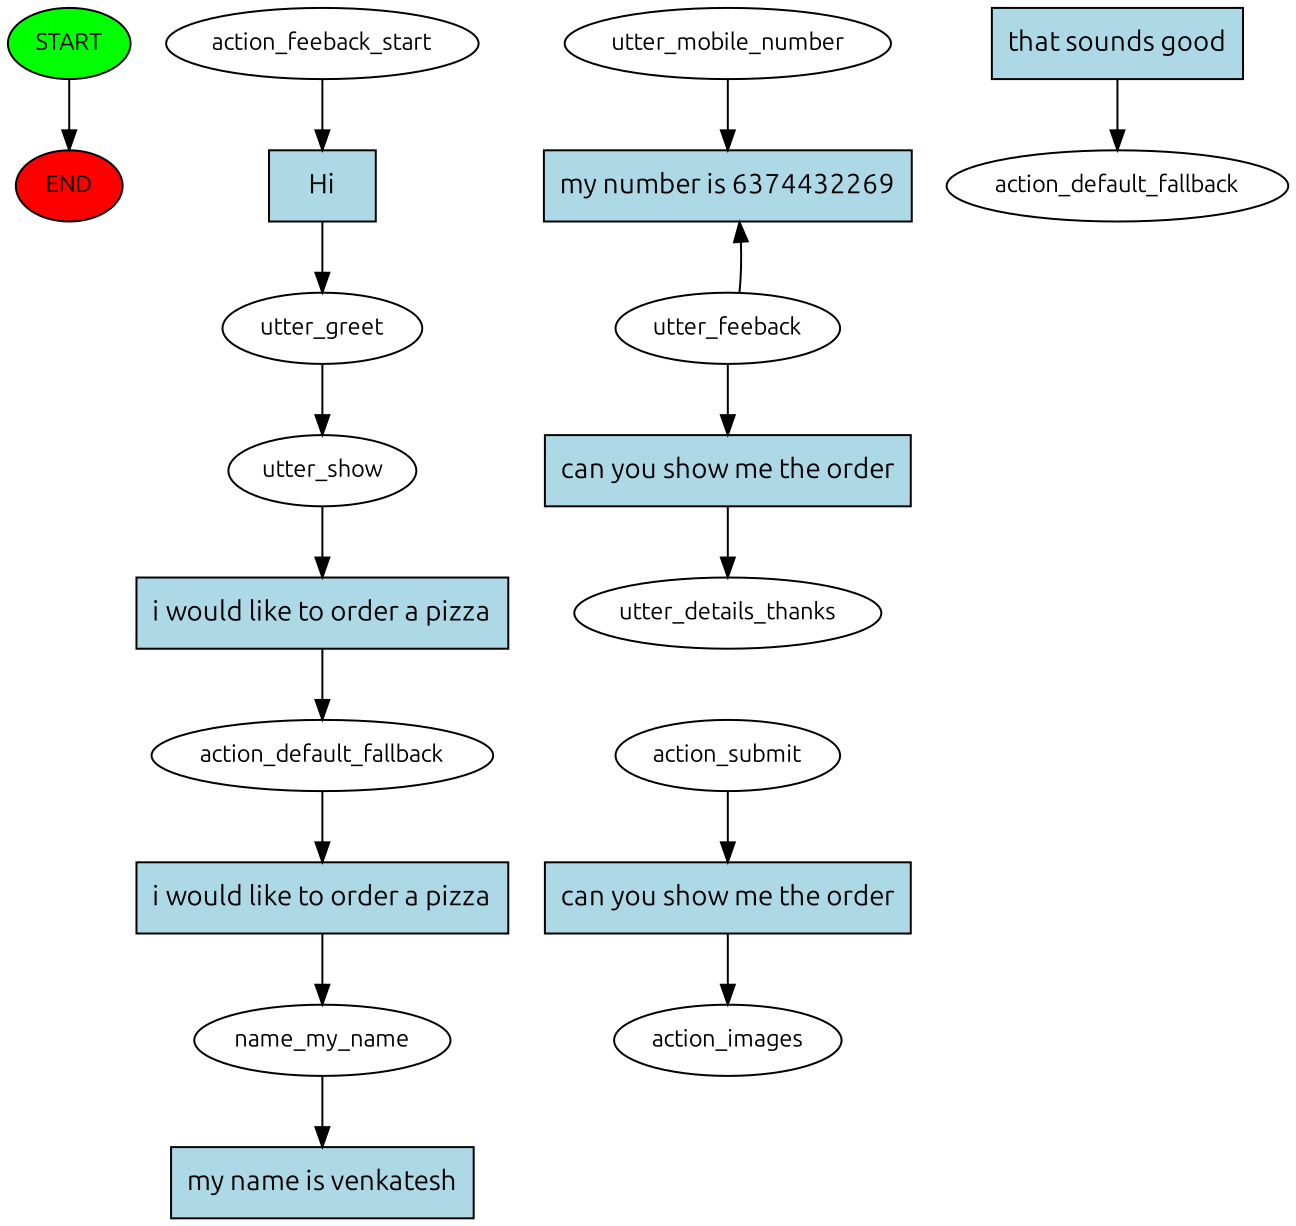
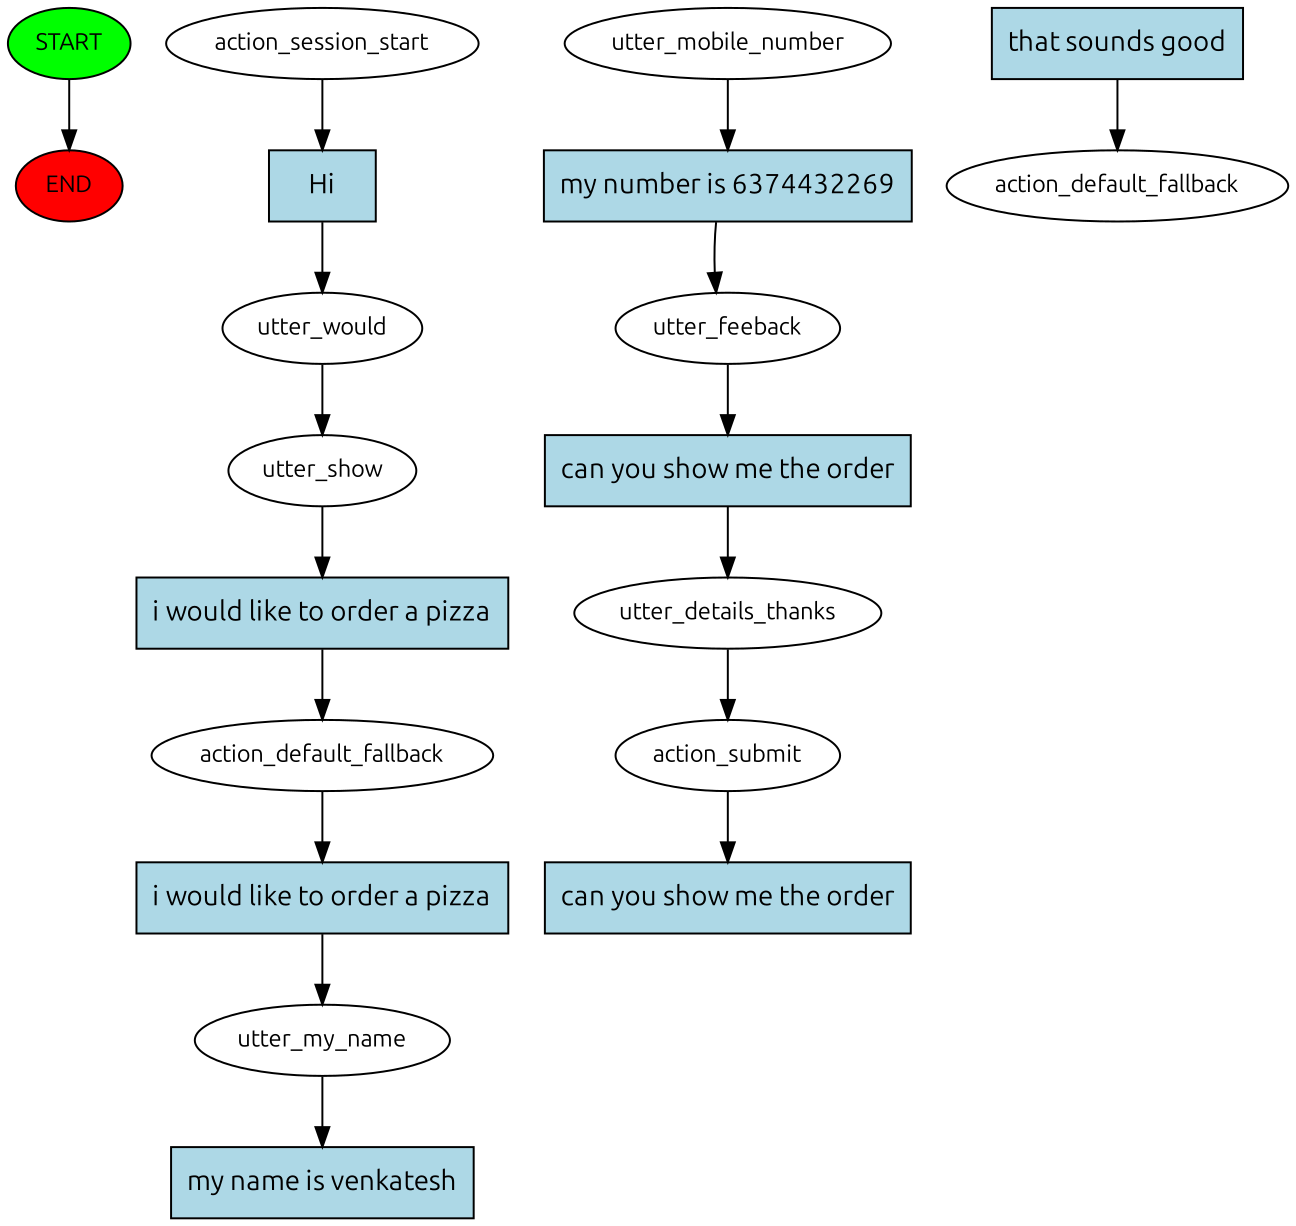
  digraph {
    fontname=Ubuntu
    node [fontname=Ubuntu fontsize=12]
    edge [fontname=Ubuntu]
    n1 [fillcolor=green label=START style=filled]
    n2 [fillcolor=red label=END style=filled]
-   n3 [label=action_feeback_start]
+   n3 [label=action_session_start]
    n4 [fillcolor=lightblue label=Hi shape=rect style=filled fontsize=""]
-   n5 [label=utter_greet]
+   n5 [label=utter_would]
    n6 [label=utter_show]
    n7 [fillcolor=lightblue label="i would like to order a pizza" shape=rect style=filled fontsize=""]
    n8 [label=action_default_fallback]
    n9 [fillcolor=lightblue label="i would like to order a pizza" shape=rect style=filled fontsize=""]
-   n10 [label=name_my_name]
+   n10 [label=utter_my_name]
    n11 [fillcolor=lightblue label="my name is venkatesh" shape=rect style=filled fontsize=""]
    n12 [label=utter_mobile_number]
    n13 [fillcolor=lightblue label="my number is 6374432269" shape=rect style=filled fontsize=""]
    n14 [label=utter_feeback]
    n15 [fillcolor=lightblue label="can you show me the order" shape=rect style=filled fontsize=""]
    n16 [label=utter_details_thanks]
    n17 [label=action_submit]
    n18 [fillcolor=lightblue label="can you show me the order" shape=rect style=filled fontsize=""]
-   n19 [label=action_images]
    n20 [fillcolor=lightblue label="that sounds good" shape=rect style=filled fontsize=""]
    n21 [label=action_default_fallback]
    n1 -> n2
    n3 -> n4
    n4 -> n5
    n5 -> n6
    n6 -> n7
    n7 -> n8
    n8 -> n9
    n9 -> n10
    n10 -> n11
    n12 -> n13
-   n14 -> n13
+   n13 -> n14
    n14 -> n15
    n15 -> n16
+   n16 -> n17
    n17 -> n18
-   n18 -> n19
    n20 -> n21
  }
